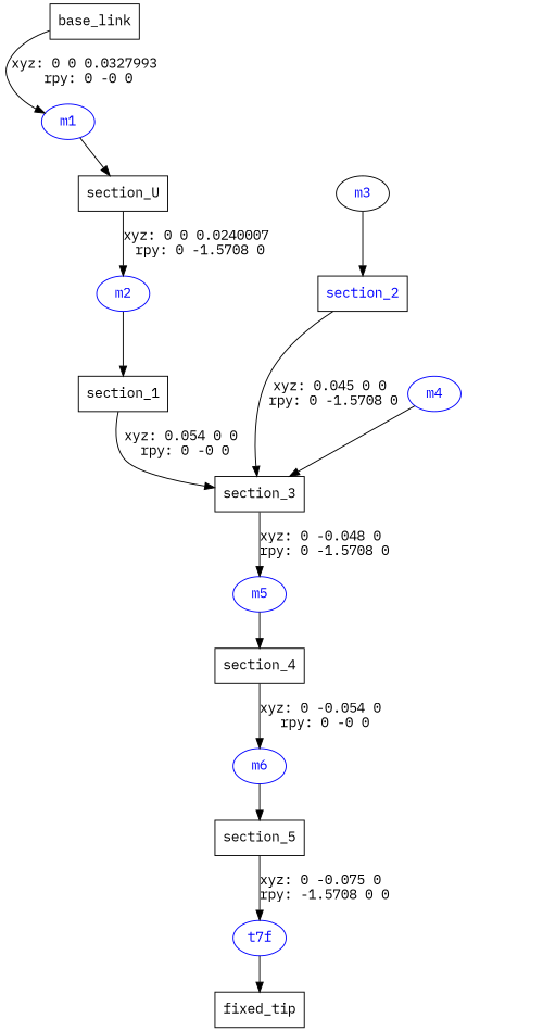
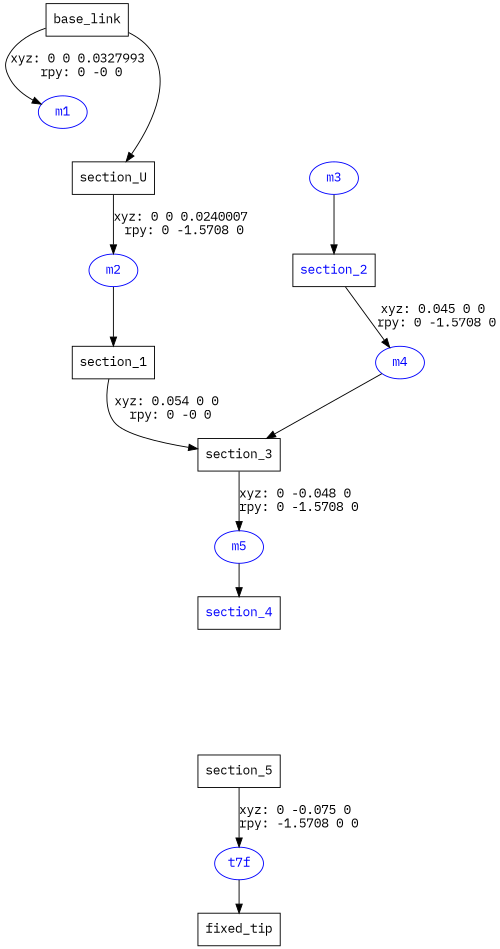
  digraph {
    fontname="IBM Plex Mono"
    node [fontname="IBM Plex Mono" shape=box fontcolor=blue]
    edge [fontname="IBM Plex Mono"]
    n1 [label=base_link fontcolor=""]
    m1 [color=blue shape=ellipse]
    n3 [label=section_U fontcolor=""]
    m2 [color=blue shape=ellipse]
    n5 [label=section_1 fontcolor=""]
    n6 [label=section_3 fontcolor=""]
-   m3 [color=black shape=ellipse]
+   m3 [color=blue shape=ellipse]
    n8 [label=section_2]
    m4 [color=blue shape=ellipse]
    m5 [color=blue shape=ellipse]
-   n11 [label=section_4 fontcolor=""]
-   m6 [color=blue shape=ellipse]
+   n11 [label=section_4]
    n13 [label=section_5 fontcolor=""]
    t7f [color=blue shape=ellipse]
    n15 [label=fixed_tip fontcolor=""]
    n1 -> m1 [label="xyz: 0 0 0.0327993 \nrpy: 0 -0 0"]
-   m1 -> n3
+   n1 -> n3
    n3 -> m2 [label="xyz: 0 0 0.0240007 \nrpy: 0 -1.5708 0"]
    m2 -> n5
    n5 -> n6 [label="xyz: 0.054 0 0 \nrpy: 0 -0 0"]
    n6 -> m5 [label="xyz: 0 -0.048 0 \nrpy: 0 -1.5708 0"]
    m3 -> n8
-   n8 -> n6 [label="xyz: 0.045 0 0 \nrpy: 0 -1.5708 0"]
+   n8 -> m4 [label="xyz: 0.045 0 0 \nrpy: 0 -1.5708 0"]
    m4 -> n6
    m5 -> n11
-   n11 -> m6 [label="xyz: 0 -0.054 0 \nrpy: 0 -0 0"]
-   m6 -> n13
    n13 -> t7f [label="xyz: 0 -0.075 0 \nrpy: -1.5708 0 0"]
    t7f -> n15
  }
